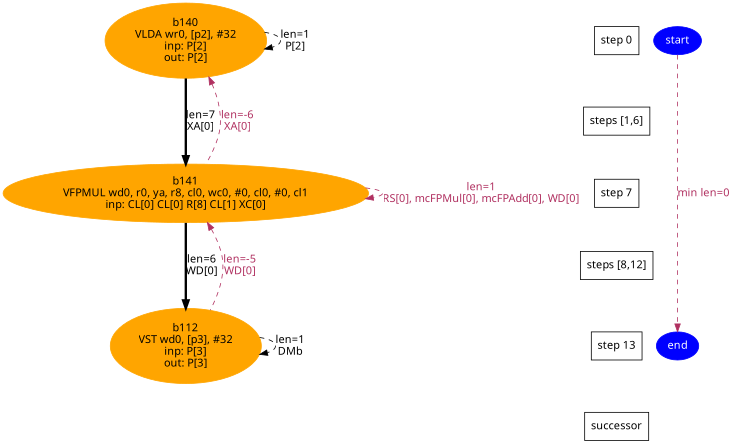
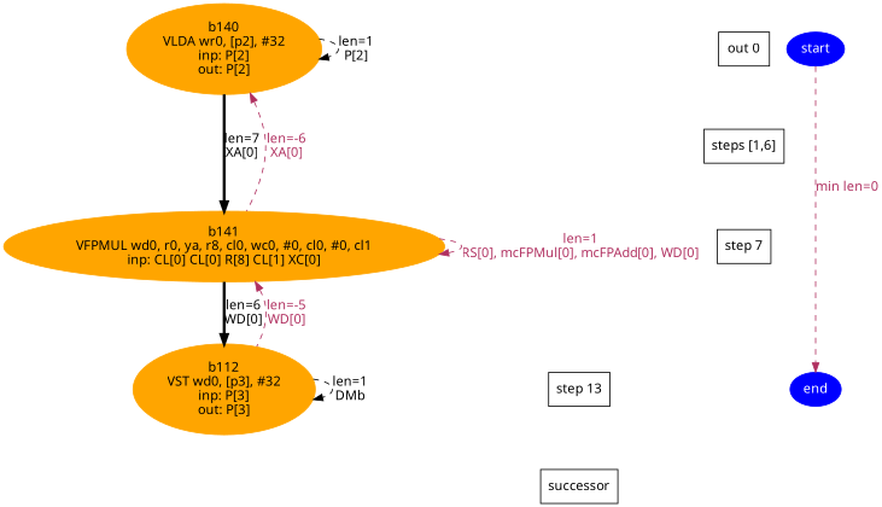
  digraph {
    fontname="Noto Sans"
    node [fontname="Noto Sans" shape=box]
    edge [fontname="Noto Sans" style=dashed]
    n1 [color=orange fontcolor=black label="b140\nVLDA wr0, [p2], #32\ninp: P[2]\nout: P[2]" style=filled shape=""]
-   n2 [label="step 0"]
+   n2 [label="out 0"]
    n3 [color=orange fontcolor=black label="b141\nVFPMUL wd0, r0, ya, r8, cl0, wc0, #0, cl0, #0, cl1\ninp: CL[0] CL[0] R[8] CL[1] XC[0]" style=filled shape=""]
    n4 [label="step 7"]
    n5 [color=orange fontcolor=black label="b112\nVST wd0, [p3], #32\ninp: P[3]\nout: P[3]" style=filled shape=""]
    n6 [label="step 13"]
    n7 [color=blue fontcolor=white label=start style=filled shape=""]
    n8 [color=blue fontcolor=white label=end style=filled shape=""]
    n9 [label="steps [1,6]"]
-   n10 [label="steps [8,12]"]
    n11 [label=successor]
    subgraph sub_1 {
      rank=same
      n1
      n2
    }
    subgraph sub_2 {
      rank=same
      n3
      n4
    }
    subgraph sub_3 {
      rank=same
      n5
      n6
    }
    subgraph sub_4 {
      rank=same
      n2
      n7
    }
    subgraph sub_5 {
      rank=same
      n6
      n8
    }
    n1 -> n1 [color=black fontcolor=black label="len=1\nP[2]"]
    n1 -> n3 [color=black fontcolor=black label="len=7\nXA[0]" penwidth=3 weight=1000 style=""]
    n1 -> n3 [color=maroon dir=back fontcolor=maroon label="len=-6\nXA[0]"]
    n2 -> n9 [style=invis weight=9000]
    n3 -> n3 [color=maroon fontcolor=maroon label="len=1\nRS[0], mcFPMul[0], mcFPAdd[0], WD[0]"]
    n3 -> n5 [color=black fontcolor=black label="len=6\nWD[0]" penwidth=3 weight=1000 style=""]
    n3 -> n5 [color=maroon dir=back fontcolor=maroon label="len=-5\nWD[0]"]
-   n4 -> n10 [style=invis weight=9000]
    n5 -> n5 [color=black fontcolor=black label="len=1\nDMb"]
    n6 -> n11 [style=invis weight=9000]
    n7 -> n8 [color=maroon fontcolor=maroon label="min len=0" weight=1000]
    n9 -> n4 [style=invis weight=9000]
-   n10 -> n6 [style=invis weight=9000]
  }
